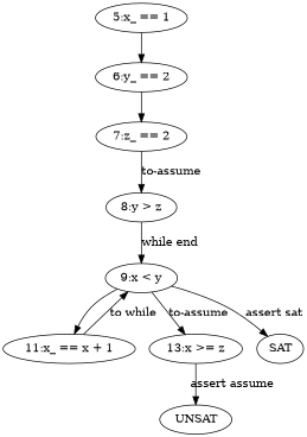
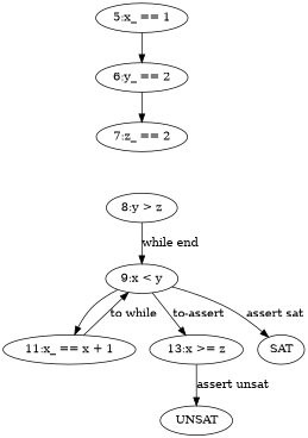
  digraph {
    n1 [label="5:x_ == 1"]
    n2 [label="6:y_ == 2"]
    n3 [label="7:z_ == 2"]
    n4 [label="8:y > z"]
    n5 [label="9:x < y"]
    n6 [label="11:x_ == x + 1"]
    n7 [label="13:x >= z"]
    n8 [label=SAT]
    n9 [label=UNSAT]
    n1 -> n2
    n2 -> n3
-   n3 -> n4 [label="to-assume"]
    n4 -> n5 [label="while end"]
    n5 -> n6
-   n5 -> n7 [label="to-assume"]
+   n5 -> n7 [label="to-assert"]
    n5 -> n8 [label="assert sat"]
    n6 -> n5 [label="to while"]
-   n7 -> n9 [label="assert assume"]
+   n7 -> n9 [label="assert unsat"]
  }
